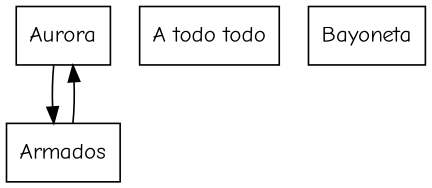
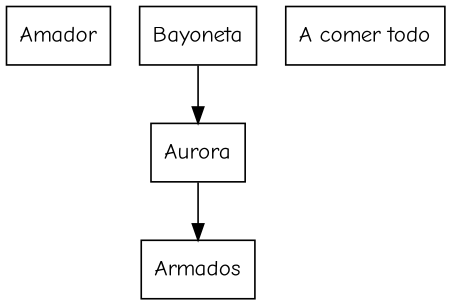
  digraph {
    rankdir=TB
    fontname="Comic Neue"
    node [shape=rect fontname="Comic Neue"]
    edge [fontname="Comic Neue"]
+   n1 [label=Amador]
    n2 [label=Aurora]
    n3 [label=Armados]
-   n4 [label="A todo todo"]
+   n4 [label="A comer todo"]
    n5 [label=Bayoneta]
    n2 -> n3
-   n3 -> n2
+   n5 -> n2
  }
